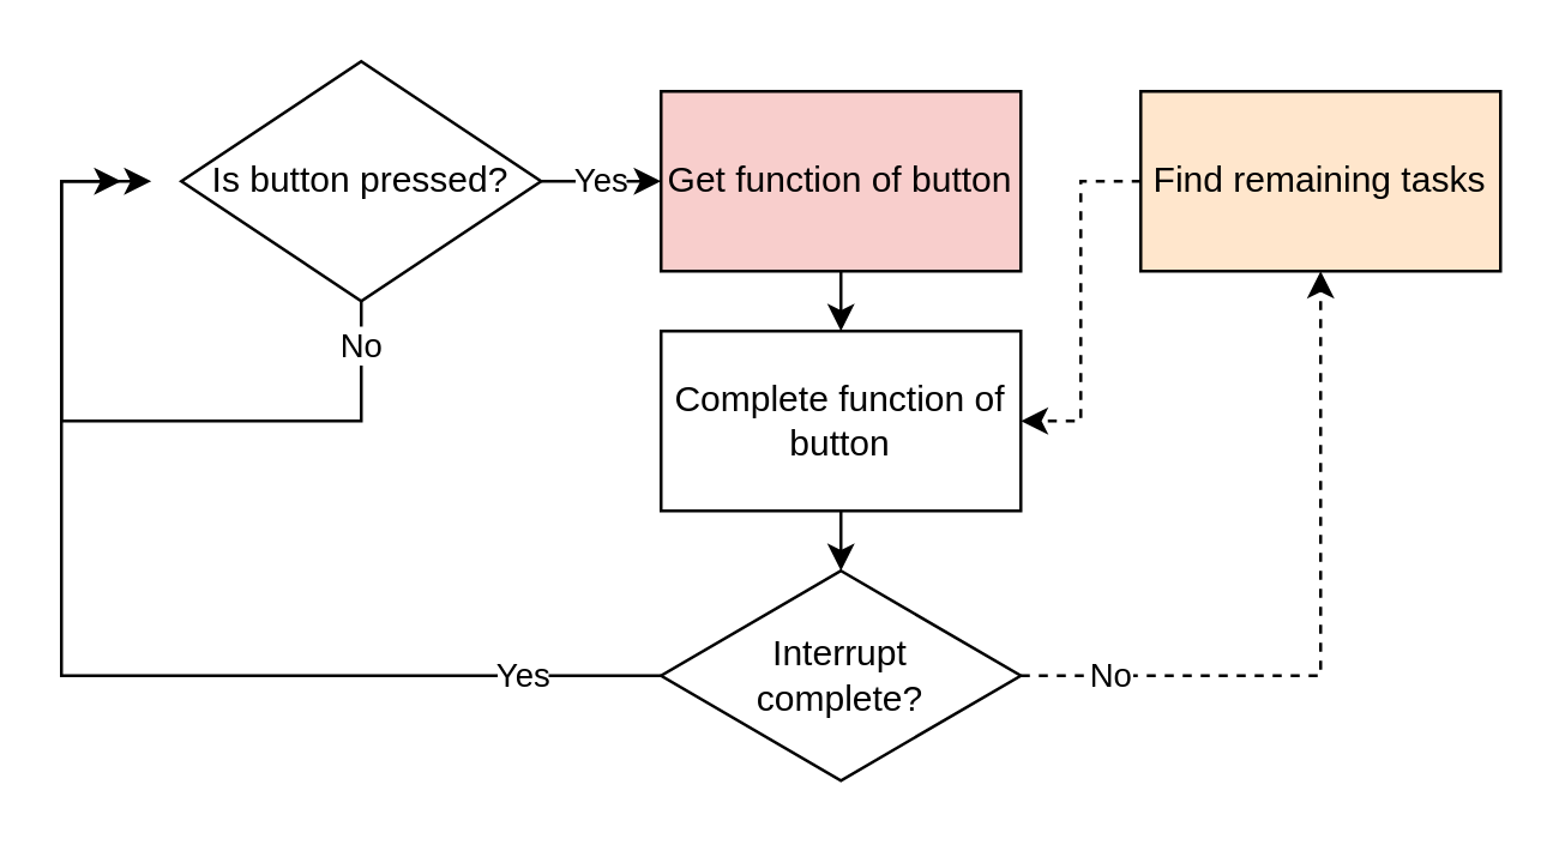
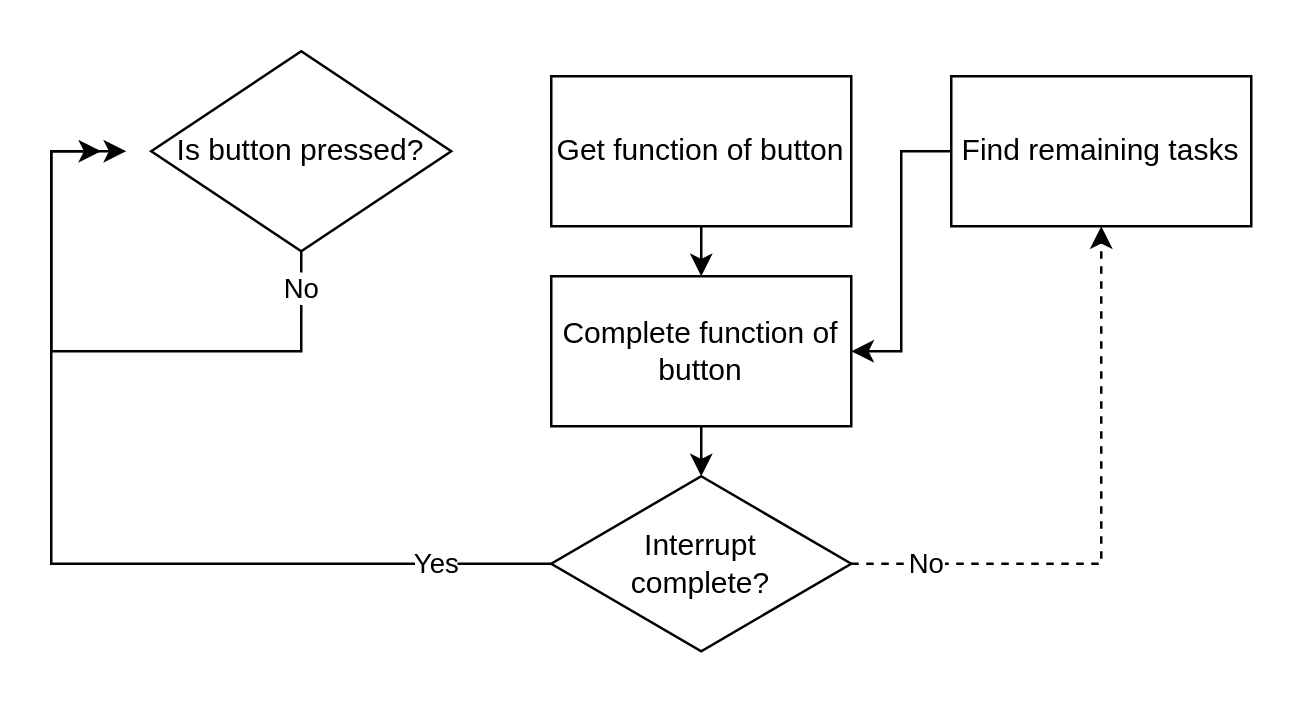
  <mxCell id="0" />
  <mxCell id="1" parent="0" />
- <mxCell id="2" value="Yes" style="edgeStyle=orthogonalEdgeStyle;rounded=0;orthogonalLoop=1;jettySize=auto;html=1;" edge="1" parent="1" source="4" target="6"><mxGeometry relative="1" as="geometry"><mxPoint as="offset" /></mxGeometry></mxCell>
  <mxCell id="3" value="No" style="edgeStyle=orthogonalEdgeStyle;rounded=0;orthogonalLoop=1;jettySize=auto;html=1;exitX=0.5;exitY=1;exitDx=0;exitDy=0;" edge="1" parent="1" source="4"><mxGeometry x="-0.882" relative="1" as="geometry"><mxPoint x="50" y="60" as="targetPoint" /><Array as="points"><mxPoint x="120" y="140" /><mxPoint x="20" y="140" /><mxPoint x="20" y="60" /></Array><mxPoint as="offset" /></mxGeometry></mxCell>
  <mxCell id="4" value="Is button pressed?" style="rhombus;whiteSpace=wrap;html=1;" vertex="1" parent="1"><mxGeometry x="60" y="20" width="120" height="80" as="geometry" /></mxCell>
  <mxCell id="5" style="edgeStyle=orthogonalEdgeStyle;rounded=0;orthogonalLoop=1;jettySize=auto;html=1;exitX=0.5;exitY=1;exitDx=0;exitDy=0;entryX=0.5;entryY=0;entryDx=0;entryDy=0;" edge="1" parent="1" source="6" target="8"><mxGeometry relative="1" as="geometry" /></mxCell>
- <mxCell id="6" value="Get function of button" style="rounded=0;whiteSpace=wrap;html=1;fillColor=#f8cecc;" vertex="1" parent="1"><mxGeometry x="220" y="30" width="120" height="60" as="geometry" /></mxCell>
+ <mxCell id="6" value="Get function of button" style="rounded=0;whiteSpace=wrap;html=1;" vertex="1" parent="1"><mxGeometry x="220" y="30" width="120" height="60" as="geometry" /></mxCell>
  <mxCell id="7" style="edgeStyle=orthogonalEdgeStyle;rounded=0;orthogonalLoop=1;jettySize=auto;html=1;exitX=0.5;exitY=1;exitDx=0;exitDy=0;entryX=0.5;entryY=0;entryDx=0;entryDy=0;" edge="1" parent="1" source="8"><mxGeometry relative="1" as="geometry"><mxPoint x="280" y="190" as="targetPoint" /></mxGeometry></mxCell>
  <mxCell id="8" value="Complete function of button" style="rounded=0;whiteSpace=wrap;html=1;" vertex="1" parent="1"><mxGeometry x="220" y="110" width="120" height="60" as="geometry" /></mxCell>
- <mxCell id="9" style="edgeStyle=orthogonalEdgeStyle;rounded=0;orthogonalLoop=1;jettySize=auto;html=1;entryX=1;entryY=0.5;entryDx=0;entryDy=0;dashed=1;" edge="1" parent="1" source="10" target="8"><mxGeometry relative="1" as="geometry" /></mxCell>
- <mxCell id="10" value="Find remaining tasks" style="rounded=0;whiteSpace=wrap;html=1;fillColor=#ffe6cc;" vertex="1" parent="1"><mxGeometry x="380" y="30" width="120" height="60" as="geometry" /></mxCell>
+ <mxCell id="9" style="edgeStyle=orthogonalEdgeStyle;rounded=0;orthogonalLoop=1;jettySize=auto;html=1;entryX=1;entryY=0.5;entryDx=0;entryDy=0;" edge="1" parent="1" source="10" target="8"><mxGeometry relative="1" as="geometry" /></mxCell>
+ <mxCell id="10" value="Find remaining tasks" style="rounded=0;whiteSpace=wrap;html=1;" vertex="1" parent="1"><mxGeometry x="380" y="30" width="120" height="60" as="geometry" /></mxCell>
  <mxCell id="11" value="No" style="edgeStyle=orthogonalEdgeStyle;rounded=0;orthogonalLoop=1;jettySize=auto;html=1;exitX=1;exitY=0.5;exitDx=0;exitDy=0;entryX=0.5;entryY=1;entryDx=0;entryDy=0;dashed=1;" edge="1" parent="1" source="14" target="10"><mxGeometry x="-0.745" relative="1" as="geometry"><mxPoint as="offset" /></mxGeometry></mxCell>
  <mxCell id="12" style="edgeStyle=orthogonalEdgeStyle;rounded=0;orthogonalLoop=1;jettySize=auto;html=1;exitX=0;exitY=0.5;exitDx=0;exitDy=0;" edge="1" parent="1" source="14"><mxGeometry relative="1" as="geometry"><mxPoint x="40" y="60" as="targetPoint" /><Array as="points"><mxPoint x="20" y="225" /><mxPoint x="20" y="60" /></Array></mxGeometry></mxCell>
  <mxCell id="13" value="Yes" style="edgeLabel;html=1;align=center;verticalAlign=middle;resizable=0;points=[];" vertex="1" connectable="0" parent="12"><mxGeometry x="-0.756" y="-1" relative="1" as="geometry"><mxPoint as="offset" /></mxGeometry></mxCell>
  <mxCell id="14" value="Interrupt &lt;br&gt;complete?" style="rhombus;whiteSpace=wrap;html=1;" vertex="1" parent="1"><mxGeometry x="220" y="190" width="120" height="70" as="geometry" /></mxCell>
